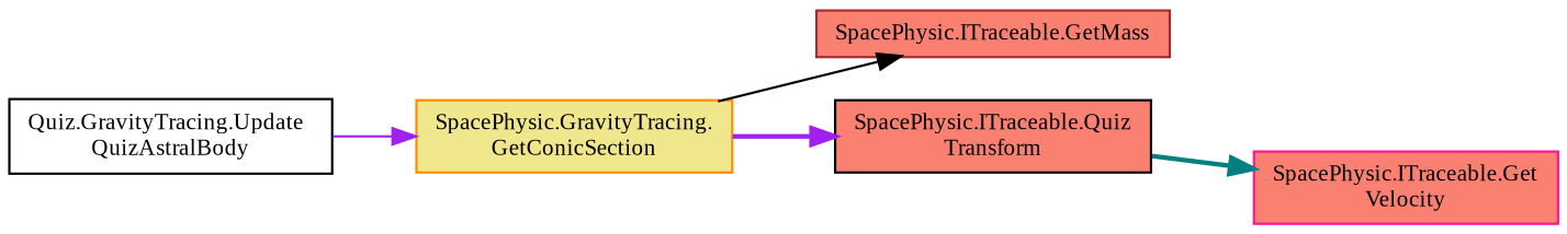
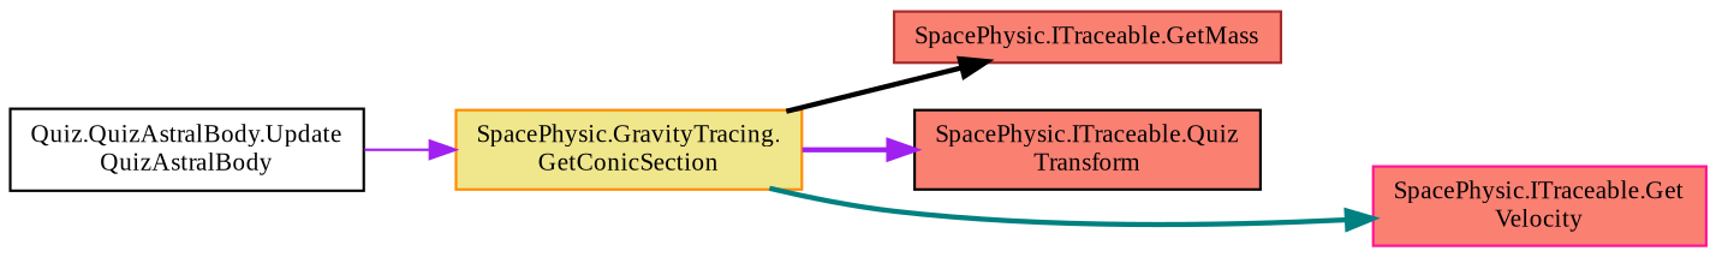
  digraph {
    fontname="Liberation Serif"
    rankdir=LR
    node [color=black fillcolor=salmon fontname="Liberation Serif" fontsize=10 shape=record style=filled]
    edge [color=purple fontname="Liberation Serif" fontsize=10 labelfontname=Helvetica labelfontsize=10 style=solid]
-   n1 [fillcolor=white fontcolor=black height=0.2 label="Quiz.GravityTracing.Update\lQuizAstralBody" width=0.4]
+   n1 [fillcolor=white fontcolor=black height=0.2 label="Quiz.QuizAstralBody.Update\lQuizAstralBody" width=0.4]
    n2 [color=darkorange fillcolor=khaki height=0.2 label="SpacePhysic.GravityTracing.\lGetConicSection" width=0.4]
    n3 [color=brown height=0.2 label="SpacePhysic.ITraceable.GetMass" width=0.4]
    n4 [height=0.2 label="SpacePhysic.ITraceable.Quiz\lTransform" width=0.4]
    n5 [color=deeppink height=0.2 label="SpacePhysic.ITraceable.Get\lVelocity" width=0.4]
    n1 -> n2
-   n2 -> n3 [color=black]
+   n2 -> n3 [color=black style=bold]
    n2 -> n4 [style=bold]
-   n4 -> n5 [color=teal style=bold]
+   n2 -> n5 [color=teal style=bold]
  }
